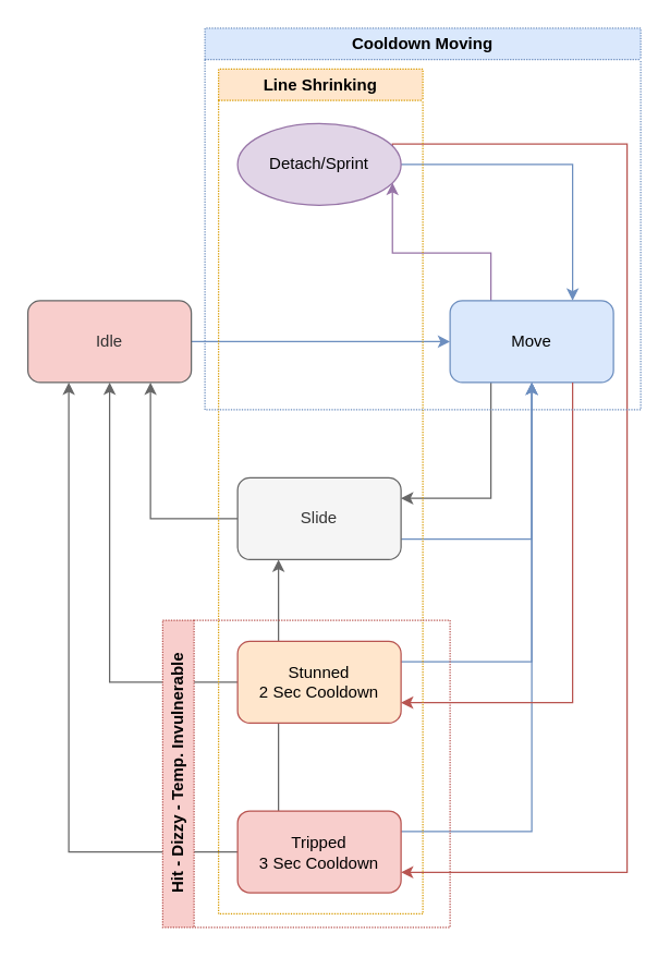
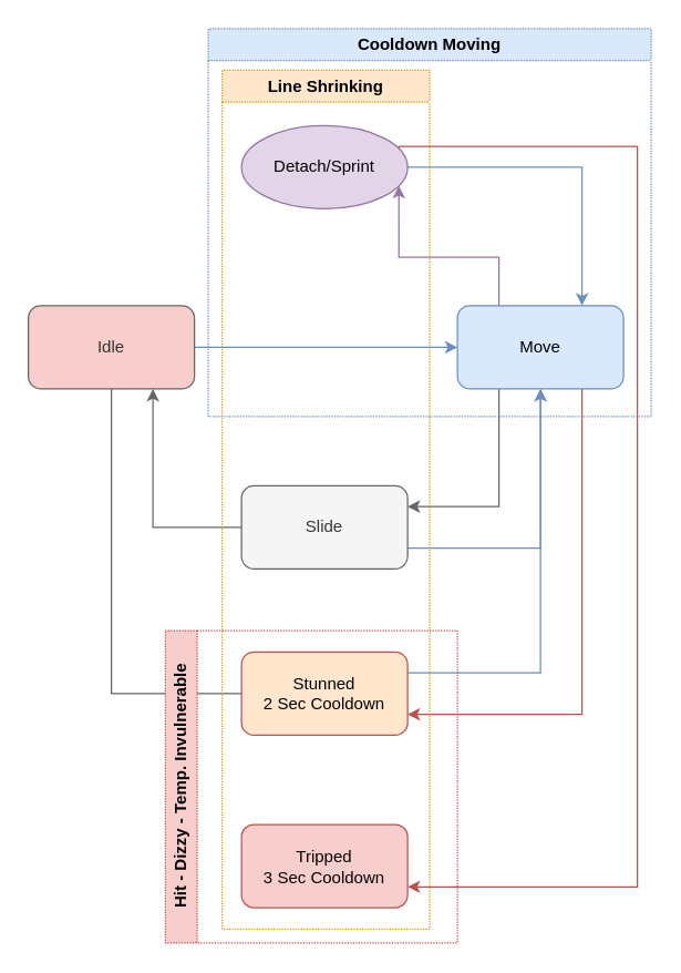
  <mxCell id="0" />
  <mxCell id="1" parent="0" />
  <mxCell id="2" style="edgeStyle=orthogonalEdgeStyle;rounded=0;orthogonalLoop=1;jettySize=auto;html=1;fillColor=#dae8fc;strokeColor=#6c8ebf;" edge="1" parent="1" source="3" target="6"><mxGeometry relative="1" as="geometry" /></mxCell>
  <mxCell id="3" value="Idle" style="rounded=1;whiteSpace=wrap;html=1;fillColor=#f8cecc;fontColor=#333333;strokeColor=#666666;" vertex="1" parent="1"><mxGeometry x="20" y="220" width="120" height="60" as="geometry" /></mxCell>
  <mxCell id="4" style="edgeStyle=orthogonalEdgeStyle;rounded=0;orthogonalLoop=1;jettySize=auto;html=1;exitX=0.25;exitY=1;exitDx=0;exitDy=0;entryX=1;entryY=0.25;entryDx=0;entryDy=0;fillColor=#f5f5f5;strokeColor=#666666;" edge="1" parent="1" source="6" target="9"><mxGeometry relative="1" as="geometry" /></mxCell>
  <mxCell id="5" style="edgeStyle=orthogonalEdgeStyle;rounded=0;orthogonalLoop=1;jettySize=auto;html=1;exitX=0.25;exitY=0;exitDx=0;exitDy=0;entryX=1;entryY=0.75;entryDx=0;entryDy=0;fillColor=#e1d5e7;strokeColor=#9673a6;" edge="1" parent="1" source="6" target="12"><mxGeometry relative="1" as="geometry" /></mxCell>
  <mxCell id="6" value="Move" style="rounded=1;whiteSpace=wrap;html=1;fillColor=#dae8fc;strokeColor=#6c8ebf;" vertex="1" parent="1"><mxGeometry x="330" y="220" width="120" height="60" as="geometry" /></mxCell>
  <mxCell id="7" style="edgeStyle=orthogonalEdgeStyle;rounded=0;orthogonalLoop=1;jettySize=auto;html=1;entryX=0.75;entryY=1;entryDx=0;entryDy=0;fillColor=#f5f5f5;strokeColor=#666666;" edge="1" parent="1" source="9" target="3"><mxGeometry relative="1" as="geometry" /></mxCell>
  <mxCell id="8" style="edgeStyle=orthogonalEdgeStyle;rounded=0;orthogonalLoop=1;jettySize=auto;html=1;exitX=1;exitY=0.75;exitDx=0;exitDy=0;entryX=0.5;entryY=1;entryDx=0;entryDy=0;fillColor=#dae8fc;strokeColor=#6c8ebf;" edge="1" parent="1" source="9" target="6"><mxGeometry relative="1" as="geometry" /></mxCell>
  <mxCell id="9" value="Slide" style="rounded=1;whiteSpace=wrap;html=1;fillColor=#f5f5f5;strokeColor=#666666;fontColor=#333333;" vertex="1" parent="1"><mxGeometry x="174" y="350" width="120" height="60" as="geometry" /></mxCell>
  <mxCell id="10" style="edgeStyle=orthogonalEdgeStyle;rounded=0;orthogonalLoop=1;jettySize=auto;html=1;exitX=1;exitY=0.5;exitDx=0;exitDy=0;entryX=0.75;entryY=0;entryDx=0;entryDy=0;fillColor=#dae8fc;strokeColor=#6c8ebf;" edge="1" parent="1" source="12" target="6"><mxGeometry relative="1" as="geometry" /></mxCell>
  <mxCell id="11" style="edgeStyle=orthogonalEdgeStyle;rounded=0;orthogonalLoop=1;jettySize=auto;html=1;exitX=1;exitY=0.25;exitDx=0;exitDy=0;entryX=1;entryY=0.75;entryDx=0;entryDy=0;fillColor=#f8cecc;strokeColor=#b85450;" edge="1" parent="1" source="12" target="16"><mxGeometry relative="1" as="geometry"><Array as="points"><mxPoint x="460" y="105" /><mxPoint x="460" y="640" /><mxPoint x="294" y="640" /></Array></mxGeometry></mxCell>
  <mxCell id="12" value="Detach/Sprint" style="ellipse;whiteSpace=wrap;html=1;fillColor=#e1d5e7;strokeColor=#9673a6;" vertex="1" parent="1"><mxGeometry x="174" y="90" width="120" height="60" as="geometry" /></mxCell>
- <mxCell id="13" style="edgeStyle=orthogonalEdgeStyle;rounded=0;orthogonalLoop=1;jettySize=auto;html=1;exitX=0;exitY=0.5;exitDx=0;exitDy=0;entryX=0.25;entryY=1;entryDx=0;entryDy=0;fillColor=#f5f5f5;strokeColor=#666666;" edge="1" parent="1" source="16" target="3"><mxGeometry relative="1" as="geometry" /></mxCell>
- <mxCell id="14" style="edgeStyle=orthogonalEdgeStyle;rounded=0;orthogonalLoop=1;jettySize=auto;html=1;exitX=0.25;exitY=0;exitDx=0;exitDy=0;entryX=0.25;entryY=1;entryDx=0;entryDy=0;fillColor=#f5f5f5;strokeColor=#666666;" edge="1" parent="1" source="16" target="9"><mxGeometry relative="1" as="geometry" /></mxCell>
- <mxCell id="15" style="edgeStyle=orthogonalEdgeStyle;rounded=0;orthogonalLoop=1;jettySize=auto;html=1;exitX=1;exitY=0.25;exitDx=0;exitDy=0;entryX=0.5;entryY=1;entryDx=0;entryDy=0;fillColor=#dae8fc;strokeColor=#6c8ebf;" edge="1" parent="1" source="16" target="6"><mxGeometry relative="1" as="geometry" /></mxCell>
  <mxCell id="16" value="Tripped&lt;div&gt;3 Sec Cooldown&lt;/div&gt;" style="rounded=1;whiteSpace=wrap;html=1;fillColor=#f8cecc;strokeColor=#b85450;" vertex="1" parent="1"><mxGeometry x="174" y="594.5" width="120" height="60" as="geometry" /></mxCell>
- <mxCell id="17" style="edgeStyle=orthogonalEdgeStyle;rounded=0;orthogonalLoop=1;jettySize=auto;html=1;exitX=0;exitY=0.5;exitDx=0;exitDy=0;fillColor=#f5f5f5;strokeColor=#666666;" edge="1" parent="1" source="19" target="3"><mxGeometry relative="1" as="geometry" /></mxCell>
+ <mxCell id="17" style="edgeStyle=orthogonalEdgeStyle;rounded=0;orthogonalLoop=1;jettySize=auto;html=1;exitX=0;exitY=0.5;exitDx=0;exitDy=0;fillColor=#f5f5f5;strokeColor=#666666;endArrow=none;" edge="1" parent="1" source="19" target="3"><mxGeometry relative="1" as="geometry" /></mxCell>
  <mxCell id="18" style="edgeStyle=orthogonalEdgeStyle;rounded=0;orthogonalLoop=1;jettySize=auto;html=1;exitX=1;exitY=0.25;exitDx=0;exitDy=0;entryX=0.5;entryY=1;entryDx=0;entryDy=0;fillColor=#dae8fc;strokeColor=#6c8ebf;" edge="1" parent="1" source="19" target="6"><mxGeometry relative="1" as="geometry" /></mxCell>
  <mxCell id="19" value="Stunned&lt;div&gt;2 Sec Cooldown&lt;/div&gt;" style="rounded=1;whiteSpace=wrap;html=1;fillColor=#ffe6cc;strokeColor=#b85450;" vertex="1" parent="1"><mxGeometry x="174" y="470" width="120" height="60" as="geometry" /></mxCell>
  <mxCell id="20" style="edgeStyle=orthogonalEdgeStyle;rounded=0;orthogonalLoop=1;jettySize=auto;html=1;entryX=1;entryY=0.75;entryDx=0;entryDy=0;exitX=0.75;exitY=1;exitDx=0;exitDy=0;fillColor=#f8cecc;strokeColor=#b85450;" edge="1" parent="1" source="6" target="19"><mxGeometry relative="1" as="geometry" /></mxCell>
  <mxCell id="21" value="Line Shrinking" style="swimlane;whiteSpace=wrap;html=1;fillColor=#ffe6cc;strokeColor=#d79b00;dashed=1;dashPattern=1 1;" vertex="1" parent="1"><mxGeometry x="160" y="50" width="150" height="620" as="geometry"><mxRectangle x="260" y="290" width="140" height="30" as="alternateBounds" /></mxGeometry></mxCell>
  <mxCell id="22" value="Hit - Dizzy - Temp. Invulnerable" style="swimlane;horizontal=0;whiteSpace=wrap;html=1;fillColor=#f8cecc;strokeColor=#b85450;dashed=1;dashPattern=1 1;" vertex="1" parent="1"><mxGeometry x="119" y="454.5" width="211" height="225.5" as="geometry" /></mxCell>
  <mxCell id="23" value="Cooldown Moving" style="swimlane;whiteSpace=wrap;html=1;fillColor=#dae8fc;strokeColor=#6c8ebf;dashed=1;dashPattern=1 1;" vertex="1" parent="1"><mxGeometry x="150" y="20" width="320" height="280" as="geometry" /></mxCell>
